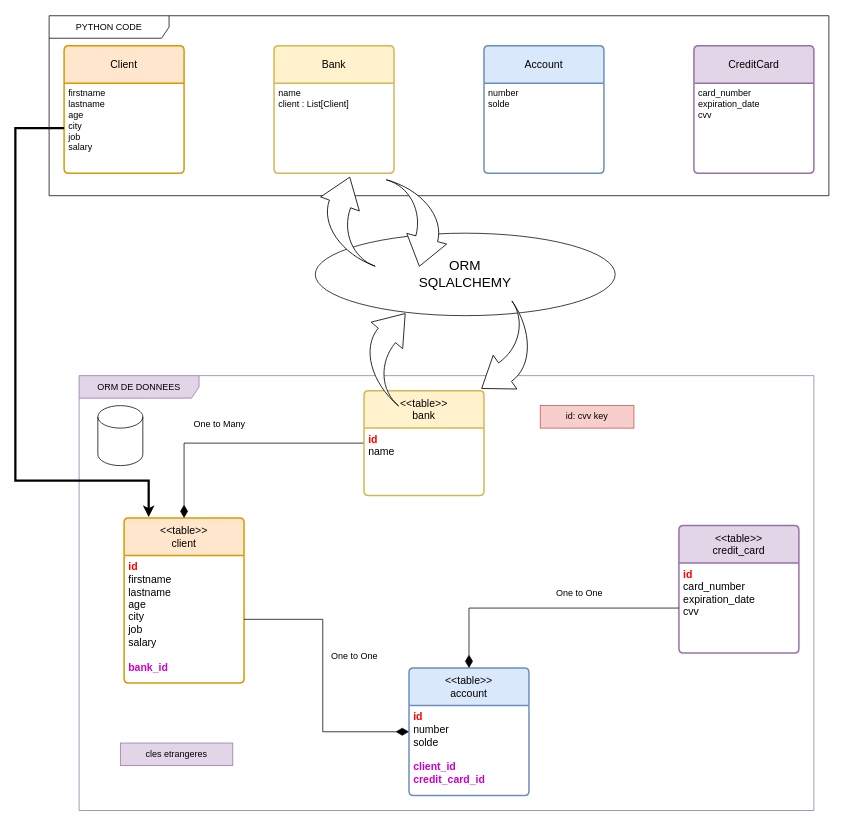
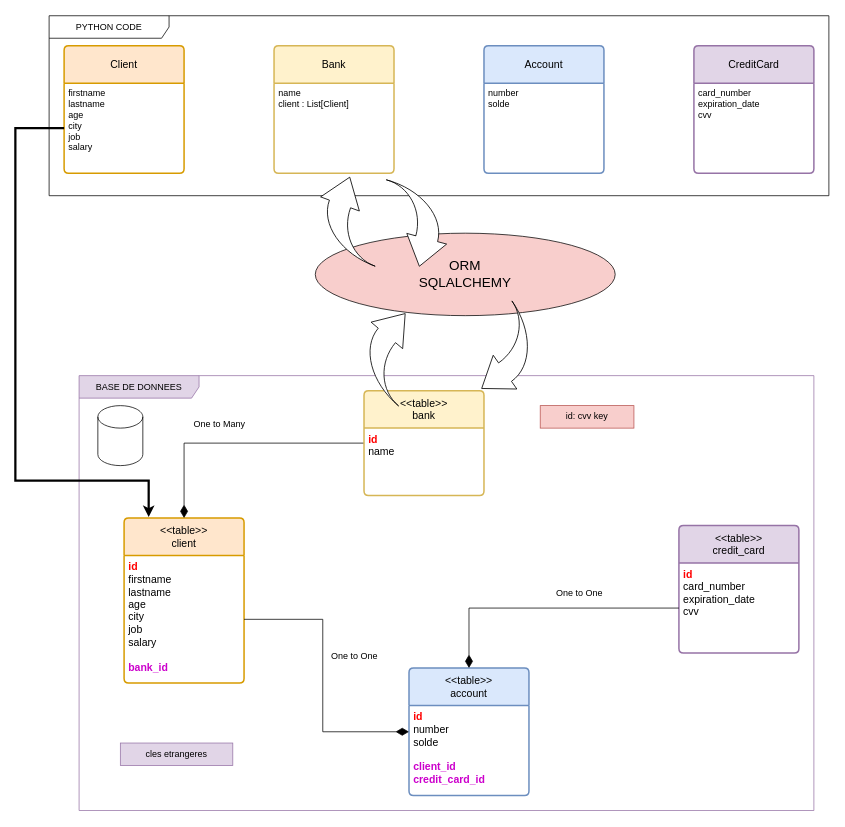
  <mxCell id="0" />
  <mxCell id="1" parent="0" />
  <mxCell id="2" value="Client" style="swimlane;childLayout=stackLayout;horizontal=1;startSize=50;horizontalStack=0;rounded=1;fontSize=14;fontStyle=0;strokeWidth=2;resizeParent=0;resizeLast=1;shadow=0;dashed=0;align=center;arcSize=4;whiteSpace=wrap;html=1;fillColor=#ffe6cc;strokeColor=#d79b00;" parent="1" vertex="1"><mxGeometry x="85" y="60" width="160" height="170" as="geometry" /></mxCell>
  <mxCell id="3" value="firstname&lt;div&gt;lastname&lt;/div&gt;&lt;div&gt;age&lt;/div&gt;&lt;div&gt;city&lt;/div&gt;&lt;div&gt;job&lt;/div&gt;&lt;div&gt;salary&lt;/div&gt;" style="align=left;strokeColor=none;fillColor=none;spacingLeft=4;fontSize=12;verticalAlign=top;resizable=0;rotatable=0;part=1;html=1;" parent="2" vertex="1"><mxGeometry y="50" width="160" height="120" as="geometry" /></mxCell>
  <mxCell id="4" value="Bank" style="swimlane;childLayout=stackLayout;horizontal=1;startSize=50;horizontalStack=0;rounded=1;fontSize=14;fontStyle=0;strokeWidth=2;resizeParent=0;resizeLast=1;shadow=0;dashed=0;align=center;arcSize=4;whiteSpace=wrap;html=1;fillColor=#fff2cc;strokeColor=#d6b656;" parent="1" vertex="1"><mxGeometry x="365" y="60" width="160" height="170" as="geometry" /></mxCell>
  <mxCell id="5" value="name&lt;div&gt;client : List[Client]&lt;/div&gt;" style="align=left;strokeColor=none;fillColor=none;spacingLeft=4;fontSize=12;verticalAlign=top;resizable=0;rotatable=0;part=1;html=1;" parent="4" vertex="1"><mxGeometry y="50" width="160" height="120" as="geometry" /></mxCell>
  <mxCell id="6" value="Account" style="swimlane;childLayout=stackLayout;horizontal=1;startSize=50;horizontalStack=0;rounded=1;fontSize=14;fontStyle=0;strokeWidth=2;resizeParent=0;resizeLast=1;shadow=0;dashed=0;align=center;arcSize=4;whiteSpace=wrap;html=1;fillColor=#dae8fc;strokeColor=#6c8ebf;" parent="1" vertex="1"><mxGeometry x="645" y="60" width="160" height="170" as="geometry" /></mxCell>
  <mxCell id="7" value="number&lt;div&gt;solde&lt;/div&gt;" style="align=left;strokeColor=none;fillColor=none;spacingLeft=4;fontSize=12;verticalAlign=top;resizable=0;rotatable=0;part=1;html=1;" parent="6" vertex="1"><mxGeometry y="50" width="160" height="120" as="geometry" /></mxCell>
  <mxCell id="8" value="CreditCard" style="swimlane;childLayout=stackLayout;horizontal=1;startSize=50;horizontalStack=0;rounded=1;fontSize=14;fontStyle=0;strokeWidth=2;resizeParent=0;resizeLast=1;shadow=0;dashed=0;align=center;arcSize=4;whiteSpace=wrap;html=1;fillColor=#e1d5e7;strokeColor=#9673a6;" parent="1" vertex="1"><mxGeometry x="925" y="60" width="160" height="170" as="geometry" /></mxCell>
  <mxCell id="9" value="card_number&lt;div&gt;expiration_date&lt;/div&gt;&lt;div&gt;cvv&lt;/div&gt;" style="align=left;strokeColor=none;fillColor=none;spacingLeft=4;fontSize=12;verticalAlign=top;resizable=0;rotatable=0;part=1;html=1;" parent="8" vertex="1"><mxGeometry y="50" width="160" height="120" as="geometry" /></mxCell>
  <mxCell id="10" value="&amp;lt;&amp;lt;table&amp;gt;&amp;gt;&lt;div&gt;client&lt;/div&gt;" style="swimlane;childLayout=stackLayout;horizontal=1;startSize=50;horizontalStack=0;rounded=1;fontSize=14;fontStyle=0;strokeWidth=2;resizeParent=0;resizeLast=1;shadow=0;dashed=0;align=center;arcSize=4;whiteSpace=wrap;html=1;fillColor=#ffe6cc;strokeColor=#d79b00;" parent="1" vertex="1"><mxGeometry x="165" y="690" width="160" height="220" as="geometry" /></mxCell>
  <mxCell id="11" value="&lt;div style=&quot;font-size: 14px;&quot;&gt;&lt;font color=&quot;#ff0000&quot; style=&quot;font-size: 14px;&quot;&gt;&lt;b&gt;id&lt;/b&gt;&lt;/font&gt;&lt;/div&gt;&lt;font style=&quot;font-size: 14px;&quot;&gt;firstname&lt;/font&gt;&lt;div style=&quot;font-size: 14px;&quot;&gt;&lt;font style=&quot;font-size: 14px;&quot;&gt;lastname&lt;/font&gt;&lt;/div&gt;&lt;div style=&quot;font-size: 14px;&quot;&gt;&lt;font style=&quot;font-size: 14px;&quot;&gt;age&lt;/font&gt;&lt;/div&gt;&lt;div style=&quot;font-size: 14px;&quot;&gt;&lt;font style=&quot;font-size: 14px;&quot;&gt;city&lt;/font&gt;&lt;/div&gt;&lt;div style=&quot;font-size: 14px;&quot;&gt;&lt;font style=&quot;font-size: 14px;&quot;&gt;job&lt;/font&gt;&lt;/div&gt;&lt;div style=&quot;font-size: 14px;&quot;&gt;&lt;font style=&quot;font-size: 14px;&quot;&gt;salary&lt;/font&gt;&lt;/div&gt;&lt;div style=&quot;font-size: 14px;&quot;&gt;&lt;font style=&quot;font-size: 14px;&quot;&gt;&lt;br&gt;&lt;/font&gt;&lt;/div&gt;&lt;div style=&quot;font-size: 14px;&quot;&gt;&lt;font color=&quot;#cc00cc&quot; style=&quot;font-size: 14px;&quot;&gt;&lt;b style=&quot;&quot;&gt;bank_id&lt;/b&gt;&lt;/font&gt;&lt;/div&gt;" style="align=left;strokeColor=none;fillColor=none;spacingLeft=4;fontSize=12;verticalAlign=top;resizable=0;rotatable=0;part=1;html=1;" parent="10" vertex="1"><mxGeometry y="50" width="160" height="170" as="geometry" /></mxCell>
  <mxCell id="12" style="edgeStyle=orthogonalEdgeStyle;rounded=0;orthogonalLoop=1;jettySize=auto;html=1;entryX=0.5;entryY=0;entryDx=0;entryDy=0;endArrow=diamondThin;endFill=1;endSize=15;" parent="1" source="13" target="10" edge="1"><mxGeometry relative="1" as="geometry" /></mxCell>
  <mxCell id="13" value="&amp;lt;&amp;lt;table&amp;gt;&amp;gt;&lt;div&gt;bank&lt;/div&gt;" style="swimlane;childLayout=stackLayout;horizontal=1;startSize=50;horizontalStack=0;rounded=1;fontSize=14;fontStyle=0;strokeWidth=2;resizeParent=0;resizeLast=1;shadow=0;dashed=0;align=center;arcSize=4;whiteSpace=wrap;html=1;fillColor=#fff2cc;strokeColor=#d6b656;" parent="1" vertex="1"><mxGeometry x="485" y="520" width="160" height="140" as="geometry" /></mxCell>
  <mxCell id="14" value="&lt;div style=&quot;font-size: 14px;&quot;&gt;&lt;font color=&quot;#ff0000&quot; style=&quot;font-size: 14px;&quot;&gt;&lt;b&gt;id&lt;/b&gt;&lt;/font&gt;&lt;/div&gt;&lt;font style=&quot;font-size: 14px;&quot;&gt;name&lt;/font&gt;" style="align=left;strokeColor=none;fillColor=none;spacingLeft=4;fontSize=12;verticalAlign=top;resizable=0;rotatable=0;part=1;html=1;" parent="13" vertex="1"><mxGeometry y="50" width="160" height="90" as="geometry" /></mxCell>
  <mxCell id="15" value="&amp;lt;&amp;lt;table&amp;gt;&amp;gt;&lt;div&gt;account&lt;/div&gt;" style="swimlane;childLayout=stackLayout;horizontal=1;startSize=50;horizontalStack=0;rounded=1;fontSize=14;fontStyle=0;strokeWidth=2;resizeParent=0;resizeLast=1;shadow=0;dashed=0;align=center;arcSize=4;whiteSpace=wrap;html=1;fillColor=#dae8fc;strokeColor=#6c8ebf;" parent="1" vertex="1"><mxGeometry x="545" y="890" width="160" height="170" as="geometry" /></mxCell>
  <mxCell id="16" value="&lt;div style=&quot;font-size: 14px;&quot;&gt;&lt;font color=&quot;#ff0000&quot; style=&quot;font-size: 14px;&quot;&gt;&lt;b&gt;id&lt;/b&gt;&lt;/font&gt;&lt;/div&gt;&lt;font style=&quot;font-size: 14px;&quot;&gt;number&lt;/font&gt;&lt;div style=&quot;font-size: 14px;&quot;&gt;solde&lt;/div&gt;&lt;div style=&quot;font-size: 14px;&quot;&gt;&lt;font style=&quot;font-size: 14px;&quot;&gt;&lt;br&gt;&lt;/font&gt;&lt;/div&gt;&lt;div style=&quot;font-size: 14px;&quot;&gt;&lt;font color=&quot;#cc00cc&quot; style=&quot;font-size: 14px;&quot;&gt;&lt;b&gt;client_id&lt;/b&gt;&lt;/font&gt;&lt;/div&gt;&lt;div style=&quot;font-size: 14px;&quot;&gt;&lt;font color=&quot;#cc00cc&quot; style=&quot;font-size: 14px;&quot;&gt;&lt;b&gt;credit_card_id&lt;/b&gt;&lt;/font&gt;&lt;/div&gt;" style="align=left;strokeColor=none;fillColor=none;spacingLeft=4;fontSize=12;verticalAlign=top;resizable=0;rotatable=0;part=1;html=1;" parent="15" vertex="1"><mxGeometry y="50" width="160" height="120" as="geometry" /></mxCell>
  <mxCell id="17" value="&amp;lt;&amp;lt;table&amp;gt;&amp;gt;&lt;div&gt;credit_card&lt;/div&gt;" style="swimlane;childLayout=stackLayout;horizontal=1;startSize=50;horizontalStack=0;rounded=1;fontSize=14;fontStyle=0;strokeWidth=2;resizeParent=0;resizeLast=1;shadow=0;dashed=0;align=center;arcSize=4;whiteSpace=wrap;html=1;fillColor=#e1d5e7;strokeColor=#9673a6;" parent="1" vertex="1"><mxGeometry x="905" y="700" width="160" height="170" as="geometry" /></mxCell>
  <mxCell id="18" value="&lt;div style=&quot;font-size: 14px;&quot;&gt;&lt;font color=&quot;#ff0000&quot; style=&quot;font-size: 14px;&quot;&gt;&lt;b&gt;id&lt;/b&gt;&lt;/font&gt;&lt;/div&gt;&lt;font style=&quot;font-size: 14px;&quot;&gt;card_number&lt;/font&gt;&lt;div style=&quot;font-size: 14px;&quot;&gt;&lt;font style=&quot;font-size: 14px;&quot;&gt;expiration_date&lt;/font&gt;&lt;/div&gt;&lt;div style=&quot;font-size: 14px;&quot;&gt;&lt;font style=&quot;font-size: 14px;&quot;&gt;cvv&lt;/font&gt;&lt;/div&gt;" style="align=left;strokeColor=none;fillColor=none;spacingLeft=4;fontSize=12;verticalAlign=top;resizable=0;rotatable=0;part=1;html=1;" parent="17" vertex="1"><mxGeometry y="50" width="160" height="120" as="geometry" /></mxCell>
  <mxCell id="19" style="edgeStyle=orthogonalEdgeStyle;rounded=0;orthogonalLoop=1;jettySize=auto;html=1;endArrow=diamondThin;endFill=1;endSize=15;" parent="1" source="11" target="15" edge="1"><mxGeometry relative="1" as="geometry" /></mxCell>
  <mxCell id="20" style="edgeStyle=orthogonalEdgeStyle;rounded=0;orthogonalLoop=1;jettySize=auto;html=1;endArrow=diamondThin;endFill=1;endSize=15;" parent="1" source="18" target="15" edge="1"><mxGeometry relative="1" as="geometry" /></mxCell>
  <mxCell id="21" value="PYTHON CODE" style="shape=umlFrame;whiteSpace=wrap;html=1;pointerEvents=0;recursiveResize=0;container=1;collapsible=0;width=160;" parent="1" vertex="1"><mxGeometry x="65" y="20" width="1040" height="240" as="geometry" /></mxCell>
- <mxCell id="22" value="ORM DE DONNEES" style="shape=umlFrame;whiteSpace=wrap;html=1;pointerEvents=0;recursiveResize=0;container=1;collapsible=0;width=160;fillColor=#e1d5e7;strokeColor=#9673a6;" parent="1" vertex="1"><mxGeometry x="105" y="500" width="980" height="580" as="geometry" /></mxCell>
+ <mxCell id="22" value="BASE DE DONNEES" style="shape=umlFrame;whiteSpace=wrap;html=1;pointerEvents=0;recursiveResize=0;container=1;collapsible=0;width=160;fillColor=#e1d5e7;strokeColor=#9673a6;" parent="1" vertex="1"><mxGeometry x="105" y="500" width="980" height="580" as="geometry" /></mxCell>
  <mxCell id="23" value="" style="shape=cylinder3;whiteSpace=wrap;html=1;boundedLbl=1;backgroundOutline=1;size=15;" parent="22" vertex="1"><mxGeometry x="25" y="40" width="60" height="80" as="geometry" /></mxCell>
  <mxCell id="24" value="cles etrangeres" style="text;html=1;align=center;verticalAlign=middle;whiteSpace=wrap;rounded=0;fillColor=#e1d5e7;strokeColor=#9673a6;" parent="22" vertex="1"><mxGeometry x="55" y="490" width="150" height="30" as="geometry" /></mxCell>
  <mxCell id="25" value="One to Many" style="text;html=1;align=center;verticalAlign=middle;whiteSpace=wrap;rounded=0;" parent="22" vertex="1"><mxGeometry x="135" y="50" width="105" height="30" as="geometry" /></mxCell>
  <mxCell id="26" value="One to One" style="text;html=1;align=center;verticalAlign=middle;whiteSpace=wrap;rounded=0;" parent="22" vertex="1"><mxGeometry x="315" y="360" width="105" height="30" as="geometry" /></mxCell>
  <mxCell id="27" value="One to One" style="text;html=1;align=center;verticalAlign=middle;whiteSpace=wrap;rounded=0;" parent="22" vertex="1"><mxGeometry x="615" y="275" width="105" height="30" as="geometry" /></mxCell>
  <mxCell id="28" value="id: cvv key" style="text;html=1;align=center;verticalAlign=middle;whiteSpace=wrap;rounded=0;fillColor=#f8cecc;strokeColor=#b85450;" parent="22" vertex="1"><mxGeometry x="615" y="40" width="125" height="30" as="geometry" /></mxCell>
- <mxCell id="29" value="&lt;font style=&quot;font-size: 18px;&quot;&gt;ORM&lt;/font&gt;&lt;div style=&quot;font-size: 18px;&quot;&gt;&lt;font style=&quot;font-size: 18px;&quot;&gt;SQLALCHEMY&lt;/font&gt;&lt;/div&gt;" style="ellipse;whiteSpace=wrap;html=1;" parent="1" vertex="1"><mxGeometry x="420" y="310" width="400" height="110" as="geometry" /></mxCell>
+ <mxCell id="29" value="&lt;font style=&quot;font-size: 18px;&quot;&gt;ORM&lt;/font&gt;&lt;div style=&quot;font-size: 18px;&quot;&gt;&lt;font style=&quot;font-size: 18px;&quot;&gt;SQLALCHEMY&lt;/font&gt;&lt;/div&gt;" style="ellipse;whiteSpace=wrap;html=1;fillColor=#f8cecc;" parent="1" vertex="1"><mxGeometry x="420" y="310" width="400" height="110" as="geometry" /></mxCell>
  <mxCell id="30" value="" style="html=1;shadow=0;dashed=0;align=center;verticalAlign=middle;shape=mxgraph.arrows2.jumpInArrow;dy=15;dx=38;arrowHead=55;rotation=-50;" parent="1" vertex="1"><mxGeometry x="475" y="420" width="100" height="100" as="geometry" /></mxCell>
  <mxCell id="31" value="" style="html=1;shadow=0;dashed=0;align=center;verticalAlign=middle;shape=mxgraph.arrows2.jumpInArrow;dy=15;dx=38;arrowHead=55;rotation=-70;" parent="1" vertex="1"><mxGeometry x="420" y="240" width="100" height="100" as="geometry" /></mxCell>
  <mxCell id="32" value="" style="html=1;shadow=0;dashed=0;align=center;verticalAlign=middle;shape=mxgraph.arrows2.jumpInArrow;dy=15;dx=38;arrowHead=55;rotation=105;" parent="1" vertex="1"><mxGeometry x="500" y="250" width="100" height="100" as="geometry" /></mxCell>
  <mxCell id="33" value="" style="html=1;shadow=0;dashed=0;align=center;verticalAlign=middle;shape=mxgraph.arrows2.jumpInArrow;dy=15;dx=38;arrowHead=55;rotation=-215;" parent="1" vertex="1"><mxGeometry x="620" y="420" width="100" height="100" as="geometry" /></mxCell>
  <mxCell id="34" style="edgeStyle=orthogonalEdgeStyle;rounded=0;orthogonalLoop=1;jettySize=auto;html=1;entryX=0.205;entryY=-0.006;entryDx=0;entryDy=0;entryPerimeter=0;strokeWidth=3;" parent="1" source="3" target="10" edge="1"><mxGeometry relative="1" as="geometry"><Array as="points"><mxPoint x="20" y="170" /><mxPoint x="20" y="640" /><mxPoint x="198" y="640" /></Array></mxGeometry></mxCell>
